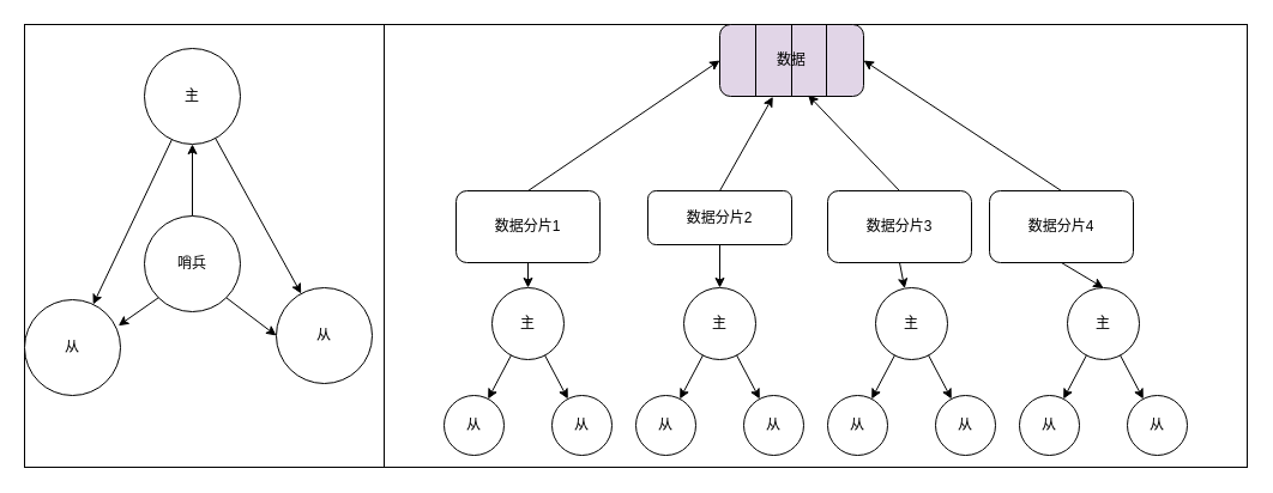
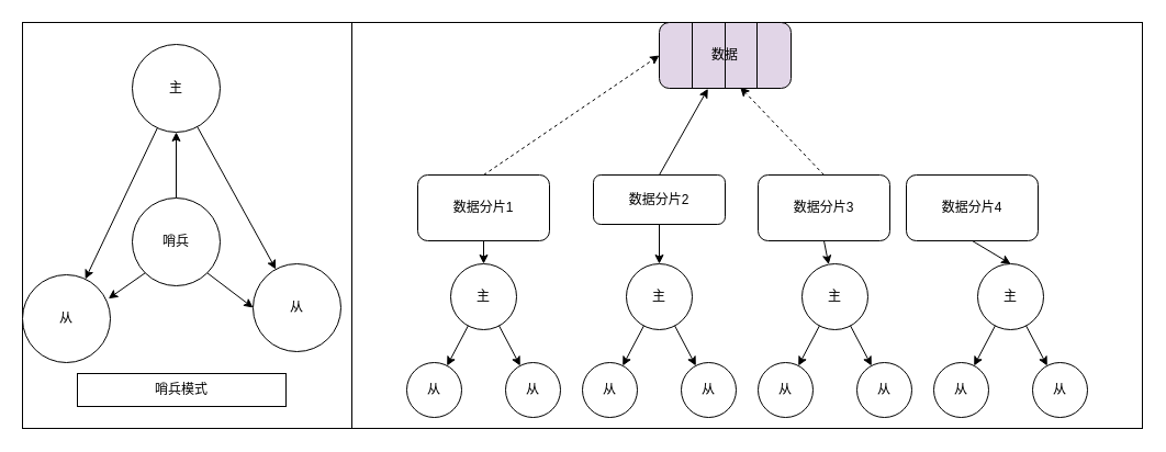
  <mxCell id="0" />
  <mxCell id="1" parent="0" />
  <mxCell id="2" value="" style="rounded=0;whiteSpace=wrap;html=1;" vertex="1" parent="1"><mxGeometry x="20" y="20" width="300" height="370" as="geometry" /></mxCell>
  <mxCell id="3" style="edgeStyle=none;rounded=0;orthogonalLoop=1;jettySize=auto;html=1;" edge="1" parent="1" source="5" target="6"><mxGeometry relative="1" as="geometry" /></mxCell>
  <mxCell id="4" style="edgeStyle=none;rounded=0;orthogonalLoop=1;jettySize=auto;html=1;" edge="1" parent="1" source="5" target="7"><mxGeometry relative="1" as="geometry"><mxPoint x="240" y="240" as="targetPoint" /></mxGeometry></mxCell>
  <mxCell id="5" value="主" style="ellipse;whiteSpace=wrap;html=1;aspect=fixed;" vertex="1" parent="1"><mxGeometry x="120" y="40" width="80" height="80" as="geometry" /></mxCell>
  <mxCell id="6" value="从" style="ellipse;whiteSpace=wrap;html=1;aspect=fixed;" vertex="1" parent="1"><mxGeometry x="20" y="250" width="80" height="80" as="geometry" /></mxCell>
  <mxCell id="7" value="从" style="ellipse;whiteSpace=wrap;html=1;aspect=fixed;" vertex="1" parent="1"><mxGeometry x="230" y="240" width="80" height="80" as="geometry" /></mxCell>
  <mxCell id="8" style="edgeStyle=none;rounded=0;orthogonalLoop=1;jettySize=auto;html=1;" edge="1" parent="1" source="10" target="5"><mxGeometry relative="1" as="geometry" /></mxCell>
  <mxCell id="9" style="edgeStyle=none;rounded=0;orthogonalLoop=1;jettySize=auto;html=1;exitX=1;exitY=1;exitDx=0;exitDy=0;entryX=0;entryY=0.5;entryDx=0;entryDy=0;" edge="1" parent="1" source="10" target="7"><mxGeometry relative="1" as="geometry" /></mxCell>
  <mxCell id="10" value="哨兵" style="ellipse;whiteSpace=wrap;html=1;aspect=fixed;" vertex="1" parent="1"><mxGeometry x="120" y="180" width="80" height="80" as="geometry" /></mxCell>
  <mxCell id="11" style="edgeStyle=none;rounded=0;orthogonalLoop=1;jettySize=auto;html=1;exitX=0;exitY=1;exitDx=0;exitDy=0;entryX=0.979;entryY=0.271;entryDx=0;entryDy=0;entryPerimeter=0;" edge="1" parent="1" source="10" target="6"><mxGeometry relative="1" as="geometry" /></mxCell>
+ <mxCell id="12" value="哨兵模式" style="rounded=0;whiteSpace=wrap;html=1;" vertex="1" parent="1"><mxGeometry x="70" y="340" width="190" height="30" as="geometry" /></mxCell>
  <mxCell id="13" value="" style="rounded=0;whiteSpace=wrap;html=1;" vertex="1" parent="1"><mxGeometry x="320" y="20" width="720" height="370" as="geometry" /></mxCell>
  <mxCell id="14" style="edgeStyle=none;rounded=0;orthogonalLoop=1;jettySize=auto;html=1;" edge="1" parent="1" source="16" target="17"><mxGeometry relative="1" as="geometry" /></mxCell>
  <mxCell id="15" style="edgeStyle=none;rounded=0;orthogonalLoop=1;jettySize=auto;html=1;" edge="1" parent="1" source="16" target="18"><mxGeometry relative="1" as="geometry" /></mxCell>
  <mxCell id="16" value="主" style="ellipse;whiteSpace=wrap;html=1;aspect=fixed;" vertex="1" parent="1"><mxGeometry x="410" y="240" width="60" height="60" as="geometry" /></mxCell>
  <mxCell id="17" value="从" style="ellipse;whiteSpace=wrap;html=1;aspect=fixed;" vertex="1" parent="1"><mxGeometry x="370" y="330" width="50" height="50" as="geometry" /></mxCell>
  <mxCell id="18" value="从" style="ellipse;whiteSpace=wrap;html=1;aspect=fixed;" vertex="1" parent="1"><mxGeometry x="460" y="330" width="50" height="50" as="geometry" /></mxCell>
  <mxCell id="19" style="edgeStyle=none;rounded=0;orthogonalLoop=1;jettySize=auto;html=1;" edge="1" parent="1" source="21" target="22"><mxGeometry relative="1" as="geometry" /></mxCell>
  <mxCell id="20" style="edgeStyle=none;rounded=0;orthogonalLoop=1;jettySize=auto;html=1;" edge="1" parent="1" source="21" target="23"><mxGeometry relative="1" as="geometry" /></mxCell>
  <mxCell id="21" value="主" style="ellipse;whiteSpace=wrap;html=1;aspect=fixed;" vertex="1" parent="1"><mxGeometry x="570" y="240" width="60" height="60" as="geometry" /></mxCell>
  <mxCell id="22" value="从" style="ellipse;whiteSpace=wrap;html=1;aspect=fixed;" vertex="1" parent="1"><mxGeometry x="530" y="330" width="50" height="50" as="geometry" /></mxCell>
  <mxCell id="23" value="从" style="ellipse;whiteSpace=wrap;html=1;aspect=fixed;" vertex="1" parent="1"><mxGeometry x="620" y="330" width="50" height="50" as="geometry" /></mxCell>
  <mxCell id="24" style="edgeStyle=none;rounded=0;orthogonalLoop=1;jettySize=auto;html=1;" edge="1" parent="1" source="26" target="27"><mxGeometry relative="1" as="geometry" /></mxCell>
  <mxCell id="25" style="edgeStyle=none;rounded=0;orthogonalLoop=1;jettySize=auto;html=1;" edge="1" parent="1" source="26" target="28"><mxGeometry relative="1" as="geometry" /></mxCell>
  <mxCell id="26" value="主" style="ellipse;whiteSpace=wrap;html=1;aspect=fixed;" vertex="1" parent="1"><mxGeometry x="730" y="240" width="60" height="60" as="geometry" /></mxCell>
  <mxCell id="27" value="从" style="ellipse;whiteSpace=wrap;html=1;aspect=fixed;" vertex="1" parent="1"><mxGeometry x="690" y="330" width="50" height="50" as="geometry" /></mxCell>
  <mxCell id="28" value="从" style="ellipse;whiteSpace=wrap;html=1;aspect=fixed;" vertex="1" parent="1"><mxGeometry x="780" y="330" width="50" height="50" as="geometry" /></mxCell>
  <mxCell id="29" style="edgeStyle=none;rounded=0;orthogonalLoop=1;jettySize=auto;html=1;" edge="1" parent="1" source="31" target="32"><mxGeometry relative="1" as="geometry" /></mxCell>
  <mxCell id="30" style="edgeStyle=none;rounded=0;orthogonalLoop=1;jettySize=auto;html=1;" edge="1" parent="1" source="31" target="33"><mxGeometry relative="1" as="geometry" /></mxCell>
  <mxCell id="31" value="主" style="ellipse;whiteSpace=wrap;html=1;aspect=fixed;" vertex="1" parent="1"><mxGeometry x="890" y="240" width="60" height="60" as="geometry" /></mxCell>
  <mxCell id="32" value="从" style="ellipse;whiteSpace=wrap;html=1;aspect=fixed;" vertex="1" parent="1"><mxGeometry x="850" y="330" width="50" height="50" as="geometry" /></mxCell>
  <mxCell id="33" value="从" style="ellipse;whiteSpace=wrap;html=1;aspect=fixed;" vertex="1" parent="1"><mxGeometry x="940" y="330" width="50" height="50" as="geometry" /></mxCell>
  <mxCell id="34" value="数据" style="rounded=1;whiteSpace=wrap;html=1;fillColor=#e1d5e7;" vertex="1" parent="1"><mxGeometry x="600" y="20" width="120" height="60" as="geometry" /></mxCell>
- <mxCell id="35" style="edgeStyle=none;rounded=0;orthogonalLoop=1;jettySize=auto;html=1;exitX=0.5;exitY=0;exitDx=0;exitDy=0;entryX=0;entryY=0.5;entryDx=0;entryDy=0;" edge="1" parent="1" source="37" target="34"><mxGeometry relative="1" as="geometry" /></mxCell>
+ <mxCell id="35" style="edgeStyle=none;rounded=0;orthogonalLoop=1;jettySize=auto;html=1;exitX=0.5;exitY=0;exitDx=0;exitDy=0;entryX=0;entryY=0.5;entryDx=0;entryDy=0;dashed=1;" edge="1" parent="1" source="37" target="34"><mxGeometry relative="1" as="geometry" /></mxCell>
  <mxCell id="36" style="edgeStyle=none;rounded=0;orthogonalLoop=1;jettySize=auto;html=1;exitX=0.5;exitY=1;exitDx=0;exitDy=0;entryX=0.5;entryY=0;entryDx=0;entryDy=0;" edge="1" parent="1" source="37" target="16"><mxGeometry relative="1" as="geometry" /></mxCell>
  <mxCell id="37" value="数据分片1" style="rounded=1;whiteSpace=wrap;html=1;" vertex="1" parent="1"><mxGeometry x="380" y="159" width="120" height="60" as="geometry" /></mxCell>
  <mxCell id="38" style="edgeStyle=none;rounded=0;orthogonalLoop=1;jettySize=auto;html=1;exitX=0.5;exitY=1;exitDx=0;exitDy=0;entryX=0.5;entryY=0;entryDx=0;entryDy=0;" edge="1" parent="1" source="39" target="21"><mxGeometry relative="1" as="geometry" /></mxCell>
  <mxCell id="39" value="数据分片2" style="rounded=1;whiteSpace=wrap;html=1;" vertex="1" parent="1"><mxGeometry x="540" y="159" width="120" height="45" as="geometry" /></mxCell>
  <mxCell id="40" style="edgeStyle=none;rounded=0;orthogonalLoop=1;jettySize=auto;html=1;exitX=0.5;exitY=1;exitDx=0;exitDy=0;" edge="1" parent="1" source="41" target="26"><mxGeometry relative="1" as="geometry" /></mxCell>
  <mxCell id="41" value="数据分片3" style="rounded=1;whiteSpace=wrap;html=1;" vertex="1" parent="1"><mxGeometry x="690" y="159" width="120" height="60" as="geometry" /></mxCell>
- <mxCell id="42" style="edgeStyle=none;rounded=0;orthogonalLoop=1;jettySize=auto;html=1;exitX=0.5;exitY=0;exitDx=0;exitDy=0;entryX=1;entryY=0.5;entryDx=0;entryDy=0;" edge="1" parent="1" source="44" target="34"><mxGeometry relative="1" as="geometry" /></mxCell>
  <mxCell id="43" style="edgeStyle=none;rounded=0;orthogonalLoop=1;jettySize=auto;html=1;exitX=0.5;exitY=1;exitDx=0;exitDy=0;entryX=0.5;entryY=0;entryDx=0;entryDy=0;" edge="1" parent="1" source="44" target="31"><mxGeometry relative="1" as="geometry" /></mxCell>
  <mxCell id="44" value="数据分片4" style="rounded=1;whiteSpace=wrap;html=1;" vertex="1" parent="1"><mxGeometry x="825" y="159" width="120" height="60" as="geometry" /></mxCell>
  <mxCell id="45" value="" style="endArrow=none;html=1;rounded=0;exitX=0.25;exitY=1;exitDx=0;exitDy=0;entryX=0.25;entryY=0;entryDx=0;entryDy=0;" edge="1" parent="1" source="34" target="34"><mxGeometry width="50" height="50" relative="1" as="geometry"><mxPoint x="600" y="70" as="sourcePoint" /><mxPoint x="650" y="20" as="targetPoint" /></mxGeometry></mxCell>
  <mxCell id="46" value="" style="endArrow=none;html=1;rounded=0;exitX=0.25;exitY=1;exitDx=0;exitDy=0;entryX=0.25;entryY=0;entryDx=0;entryDy=0;" edge="1" parent="1"><mxGeometry width="50" height="50" relative="1" as="geometry"><mxPoint x="660" y="80" as="sourcePoint" /><mxPoint x="660" y="20" as="targetPoint" /></mxGeometry></mxCell>
  <mxCell id="47" value="" style="endArrow=none;html=1;rounded=0;exitX=0.25;exitY=1;exitDx=0;exitDy=0;entryX=0.25;entryY=0;entryDx=0;entryDy=0;" edge="1" parent="1"><mxGeometry width="50" height="50" relative="1" as="geometry"><mxPoint x="689" y="80" as="sourcePoint" /><mxPoint x="689" y="20" as="targetPoint" /></mxGeometry></mxCell>
  <mxCell id="48" style="edgeStyle=none;rounded=0;orthogonalLoop=1;jettySize=auto;html=1;exitX=0.5;exitY=0;exitDx=0;exitDy=0;entryX=0.369;entryY=1.006;entryDx=0;entryDy=0;entryPerimeter=0;" edge="1" parent="1" source="39" target="34"><mxGeometry relative="1" as="geometry" /></mxCell>
- <mxCell id="49" style="edgeStyle=none;rounded=0;orthogonalLoop=1;jettySize=auto;html=1;exitX=0.5;exitY=0;exitDx=0;exitDy=0;entryX=0.614;entryY=0.983;entryDx=0;entryDy=0;entryPerimeter=0;" edge="1" parent="1" source="41" target="34"><mxGeometry relative="1" as="geometry" /></mxCell>
+ <mxCell id="49" style="edgeStyle=none;rounded=0;orthogonalLoop=1;jettySize=auto;html=1;exitX=0.5;exitY=0;exitDx=0;exitDy=0;entryX=0.614;entryY=0.983;entryDx=0;entryDy=0;entryPerimeter=0;dashed=1;" edge="1" parent="1" source="41" target="34"><mxGeometry relative="1" as="geometry" /></mxCell>
